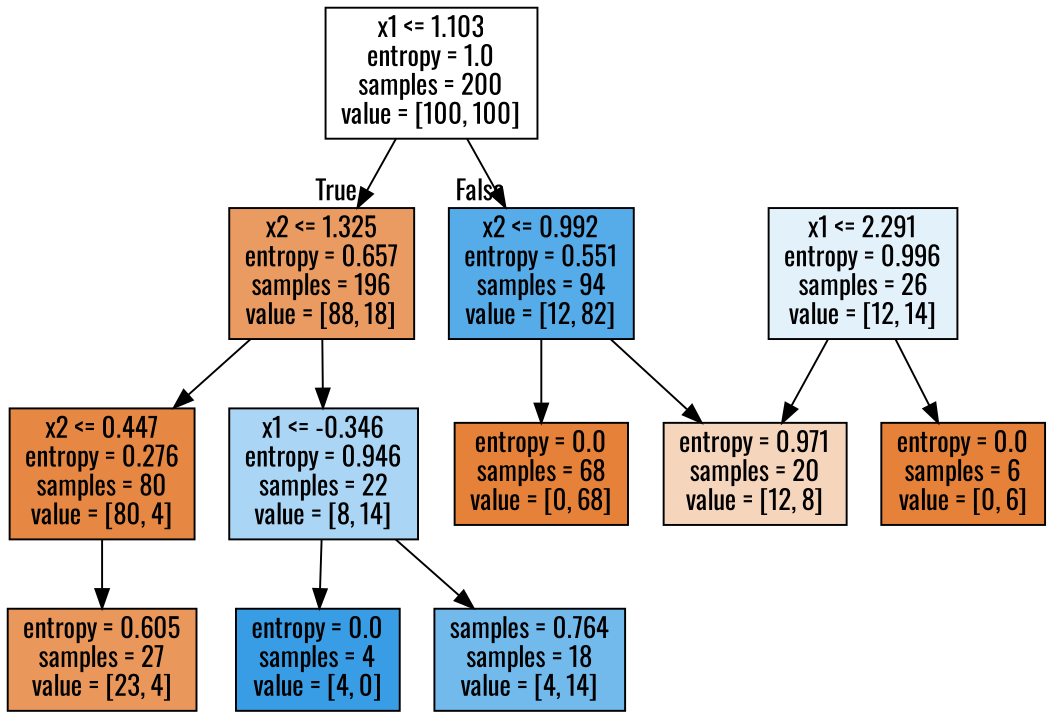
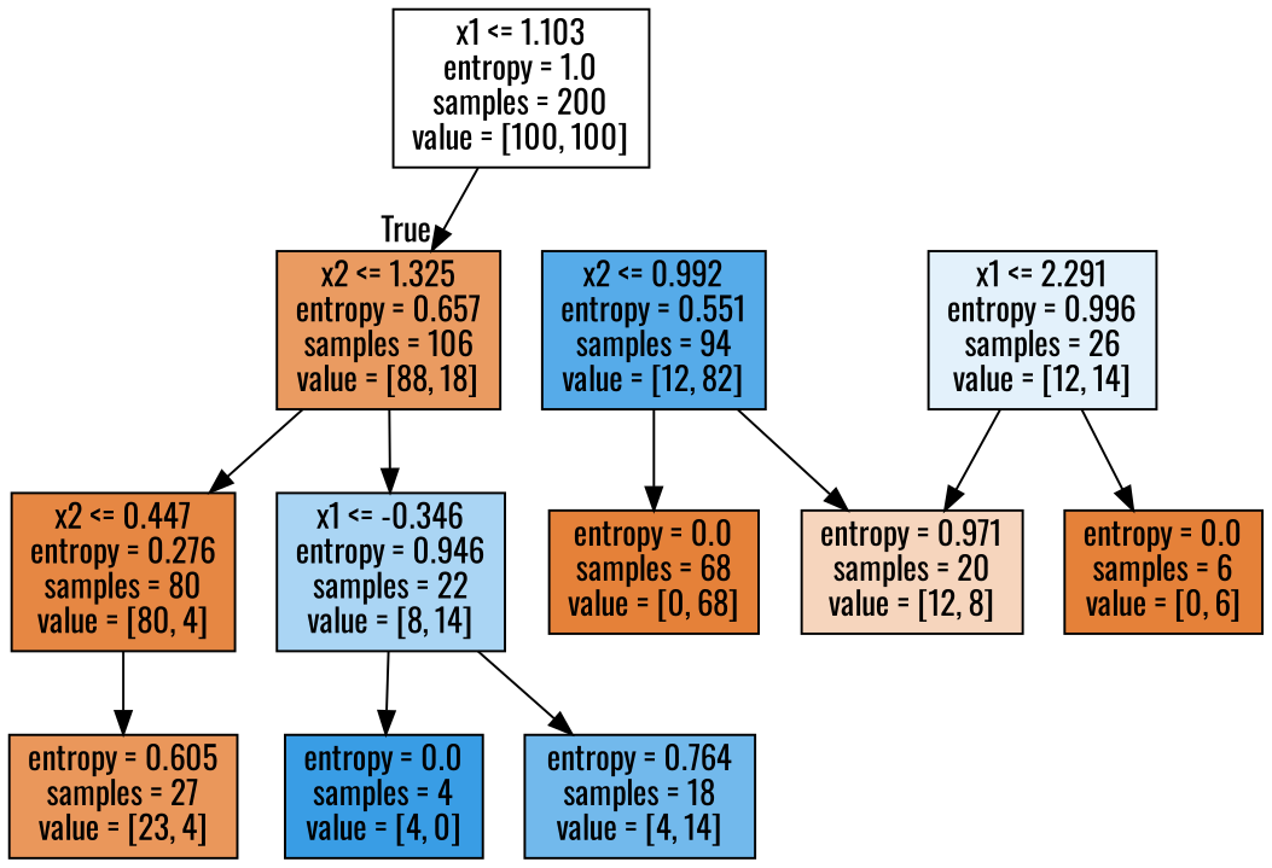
  digraph {
    fontname=Oswald
    node [color=black fillcolor="#e58139" fontname=Oswald shape=box style=filled]
    edge [fontname=Oswald]
    n1 [fillcolor="#ffffff" label="x1 <= 1.103\nentropy = 1.0\nsamples = 200\nvalue = [100, 100]"]
-   n2 [fillcolor="#ea9b61" label="x2 <= 1.325\nentropy = 0.657\nsamples = 196\nvalue = [88, 18]"]
+   n2 [fillcolor="#ea9b61" label="x2 <= 1.325\nentropy = 0.657\nsamples = 106\nvalue = [88, 18]"]
    n3 [fillcolor="#56abe9" label="x2 <= 0.992\nentropy = 0.551\nsamples = 94\nvalue = [12, 82]"]
    n4 [fillcolor="#e68743" label="x2 <= 0.447\nentropy = 0.276\nsamples = 80\nvalue = [80, 4]"]
    n5 [fillcolor="#aad5f4" label="x1 <= -0.346\nentropy = 0.946\nsamples = 22\nvalue = [8, 14]"]
    n6 [label="entropy = 0.0\nsamples = 68\nvalue = [0, 68]"]
    n7 [fillcolor="#f6d5bd" label="entropy = 0.971\nsamples = 20\nvalue = [12, 8]"]
    n8 [fillcolor="#ea975b" label="entropy = 0.605\nsamples = 27\nvalue = [23, 4]"]
    n9 [fillcolor="#399de5" label="entropy = 0.0\nsamples = 4\nvalue = [4, 0]"]
-   n10 [fillcolor="#72b9ec" label="samples = 0.764\nsamples = 18\nvalue = [4, 14]"]
+   n10 [fillcolor="#72b9ec" label="entropy = 0.764\nsamples = 18\nvalue = [4, 14]"]
    n11 [fillcolor="#e3f1fb" label="x1 <= 2.291\nentropy = 0.996\nsamples = 26\nvalue = [12, 14]"]
    n12 [label="entropy = 0.0\nsamples = 6\nvalue = [0, 6]"]
    n1 -> n2 [headlabel=True labelangle=45 labeldistance=2.5]
-   n1 -> n3 [headlabel=False labelangle=-45 labeldistance=2.5]
    n2 -> n4
    n2 -> n5
    n3 -> n6
    n3 -> n7
    n4 -> n8
    n5 -> n9
    n5 -> n10
    n11 -> n7
    n11 -> n12
  }
